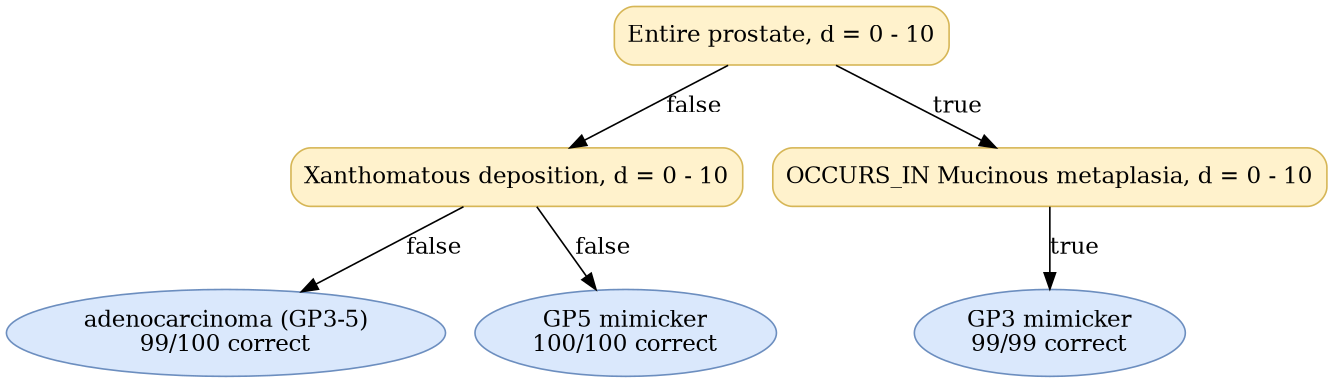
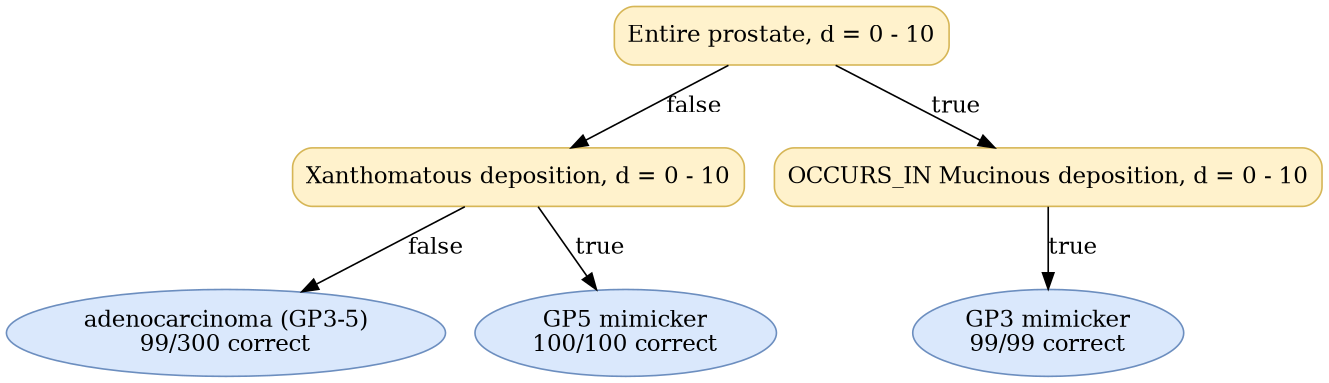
  digraph {
    fontname="Times-Roman"
    node [color="#D6B656" fillcolor="#FFF2CC" fontname="Times-Roman" shape=box style="rounded,filled"]
    n1 [label="Entire prostate, d = 0 - 10"]
    n2 [label="Xanthomatous deposition, d = 0 - 10"]
-   n3 [label="OCCURS_IN Mucinous metaplasia, d = 0 - 10"]
-   n4 [color="#6C8EBF" fillcolor="#DAE8FC" label=<adenocarcinoma (GP3-5)<br/>99/100 correct> shape=ellipse]
+   n3 [label="OCCURS_IN Mucinous deposition, d = 0 - 10"]
+   n4 [color="#6C8EBF" fillcolor="#DAE8FC" label=<adenocarcinoma (GP3-5)<br/>99/300 correct> shape=ellipse]
    n5 [color="#6C8EBF" fillcolor="#DAE8FC" label=<GP5 mimicker<br/>100/100 correct> shape=ellipse]
    n6 [color="#6C8EBF" fillcolor="#DAE8FC" label=<GP3 mimicker<br/>99/99 correct> shape=ellipse]
    n1 -> n2 [label=false]
    n1 -> n3 [label=true]
    n2 -> n4 [label=false]
-   n2 -> n5 [label=false]
+   n2 -> n5 [label=true]
    n3 -> n6 [label=true]
  }
